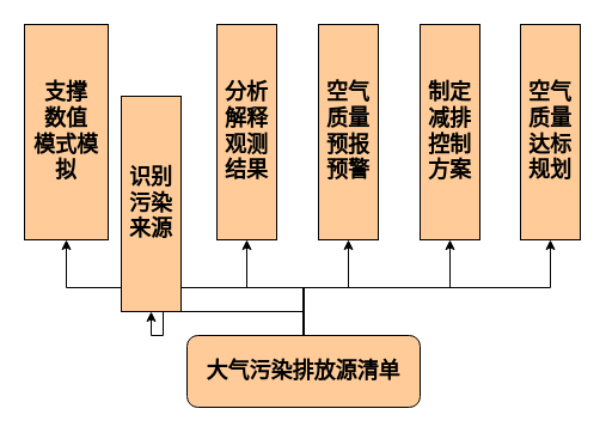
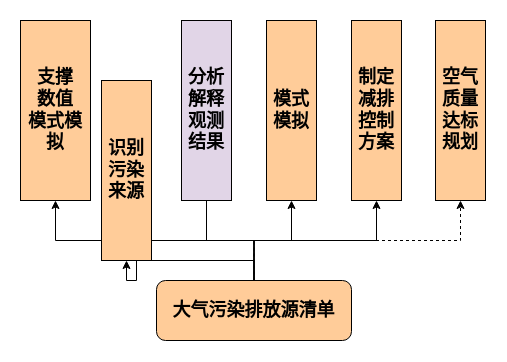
  <mxCell id="0" />
  <mxCell id="1" parent="0" />
  <mxCell id="2" style="edgeStyle=orthogonalEdgeStyle;rounded=0;orthogonalLoop=1;jettySize=auto;html=1;exitX=0.5;exitY=0;exitDx=0;exitDy=0;entryX=0.5;entryY=1;entryDx=0;entryDy=0;" edge="1" parent="1" source="8" target="9"><mxGeometry relative="1" as="geometry" /></mxCell>
  <mxCell id="3" style="edgeStyle=orthogonalEdgeStyle;rounded=0;orthogonalLoop=1;jettySize=auto;html=1;exitX=0.5;exitY=0;exitDx=0;exitDy=0;entryX=0.5;entryY=1;entryDx=0;entryDy=0;" edge="1" parent="1" source="8" target="11"><mxGeometry relative="1" as="geometry" /></mxCell>
  <mxCell id="4" style="edgeStyle=orthogonalEdgeStyle;rounded=0;orthogonalLoop=1;jettySize=auto;html=1;exitX=0.5;exitY=0;exitDx=0;exitDy=0;entryX=0.5;entryY=1;entryDx=0;entryDy=0;" edge="1" parent="1" source="8" target="10"><mxGeometry relative="1" as="geometry" /></mxCell>
- <mxCell id="5" style="edgeStyle=orthogonalEdgeStyle;rounded=0;orthogonalLoop=1;jettySize=auto;html=1;exitX=0.5;exitY=0;exitDx=0;exitDy=0;entryX=0.5;entryY=1;entryDx=0;entryDy=0;" edge="1" parent="1" source="8" target="14"><mxGeometry relative="1" as="geometry" /></mxCell>
+ <mxCell id="5" style="edgeStyle=orthogonalEdgeStyle;rounded=0;orthogonalLoop=1;jettySize=auto;html=1;exitX=0.5;exitY=0;exitDx=0;exitDy=0;entryX=0.5;entryY=1;entryDx=0;entryDy=0;dashed=1;" edge="1" parent="1" source="8" target="14"><mxGeometry relative="1" as="geometry" /></mxCell>
  <mxCell id="6" style="edgeStyle=orthogonalEdgeStyle;rounded=0;orthogonalLoop=1;jettySize=auto;html=1;exitX=0.5;exitY=0;exitDx=0;exitDy=0;entryX=0.5;entryY=1;entryDx=0;entryDy=0;" edge="1" parent="1" source="8" target="12"><mxGeometry relative="1" as="geometry" /></mxCell>
- <mxCell id="7" style="edgeStyle=orthogonalEdgeStyle;rounded=0;orthogonalLoop=1;jettySize=auto;html=1;exitX=0.5;exitY=0;exitDx=0;exitDy=0;entryX=0.5;entryY=1;entryDx=0;entryDy=0;" edge="1" parent="1" source="8" target="13"><mxGeometry relative="1" as="geometry" /></mxCell>
+ <mxCell id="7" style="edgeStyle=orthogonalEdgeStyle;rounded=0;orthogonalLoop=1;jettySize=auto;html=1;exitX=0.5;exitY=0;exitDx=0;exitDy=0;entryX=0.5;entryY=1;entryDx=0;entryDy=0;endArrow=none;" edge="1" parent="1" source="8" target="13"><mxGeometry relative="1" as="geometry" /></mxCell>
  <mxCell id="8" value="&lt;font style=&quot;font-size: 18px&quot;&gt;&lt;b&gt;大气污染排放源清单&lt;/b&gt;&lt;/font&gt;" style="rounded=1;whiteSpace=wrap;html=1;fillColor=#ffcc99;" vertex="1" parent="1"><mxGeometry x="156" y="280" width="195" height="60" as="geometry" /></mxCell>
  <mxCell id="9" value="&lt;span style=&quot;font-size: 18px&quot;&gt;&lt;b&gt;支撑&lt;br&gt;数值&lt;br&gt;模式模拟&lt;/b&gt;&lt;/span&gt;" style="rounded=0;whiteSpace=wrap;html=1;fillColor=#FFCC99;" vertex="1" parent="1"><mxGeometry x="20" y="20" width="70" height="180" as="geometry" /></mxCell>
  <mxCell id="10" value="&lt;span style=&quot;font-size: 18px&quot;&gt;&lt;b&gt;识别污染来源&lt;/b&gt;&lt;/span&gt;" style="rounded=0;whiteSpace=wrap;html=1;fillColor=#FFCC99;" vertex="1" parent="1"><mxGeometry x="101" y="80" width="50" height="180" as="geometry" /></mxCell>
- <mxCell id="11" value="&lt;span style=&quot;font-size: 18px&quot;&gt;&lt;b&gt;空气质量预报预警&lt;/b&gt;&lt;/span&gt;" style="rounded=0;whiteSpace=wrap;html=1;fillColor=#FFCC99;" vertex="1" parent="1"><mxGeometry x="266" y="20" width="50" height="180" as="geometry" /></mxCell>
+ <mxCell id="11" value="&lt;span style=&quot;font-size: 18px&quot;&gt;&lt;b&gt;模式模拟&lt;/b&gt;&lt;/span&gt;" style="rounded=0;whiteSpace=wrap;html=1;fillColor=#FFCC99;" vertex="1" parent="1"><mxGeometry x="266" y="20" width="50" height="180" as="geometry" /></mxCell>
  <mxCell id="12" value="&lt;span style=&quot;font-size: 18px&quot;&gt;&lt;b&gt;制定减排控制方案&lt;/b&gt;&lt;/span&gt;" style="rounded=0;whiteSpace=wrap;html=1;fillColor=#FFCC99;" vertex="1" parent="1"><mxGeometry x="351" y="20" width="50" height="180" as="geometry" /></mxCell>
- <mxCell id="13" value="&lt;span style=&quot;font-size: 18px&quot;&gt;&lt;b&gt;分析解释观测结果&lt;/b&gt;&lt;/span&gt;" style="rounded=0;whiteSpace=wrap;html=1;fillColor=#FFCC99;" vertex="1" parent="1"><mxGeometry x="181" y="20" width="50" height="180" as="geometry" /></mxCell>
+ <mxCell id="13" value="&lt;span style=&quot;font-size: 18px&quot;&gt;&lt;b&gt;分析解释观测结果&lt;/b&gt;&lt;/span&gt;" style="rounded=0;whiteSpace=wrap;html=1;fillColor=#e1d5e7;" vertex="1" parent="1"><mxGeometry x="181" y="20" width="50" height="180" as="geometry" /></mxCell>
  <mxCell id="14" value="&lt;span style=&quot;font-size: 18px&quot;&gt;&lt;b&gt;空气质量达标规划&lt;/b&gt;&lt;/span&gt;" style="rounded=0;whiteSpace=wrap;html=1;fillColor=#FFCC99;" vertex="1" parent="1"><mxGeometry x="435" y="20" width="50" height="180" as="geometry" /></mxCell>
